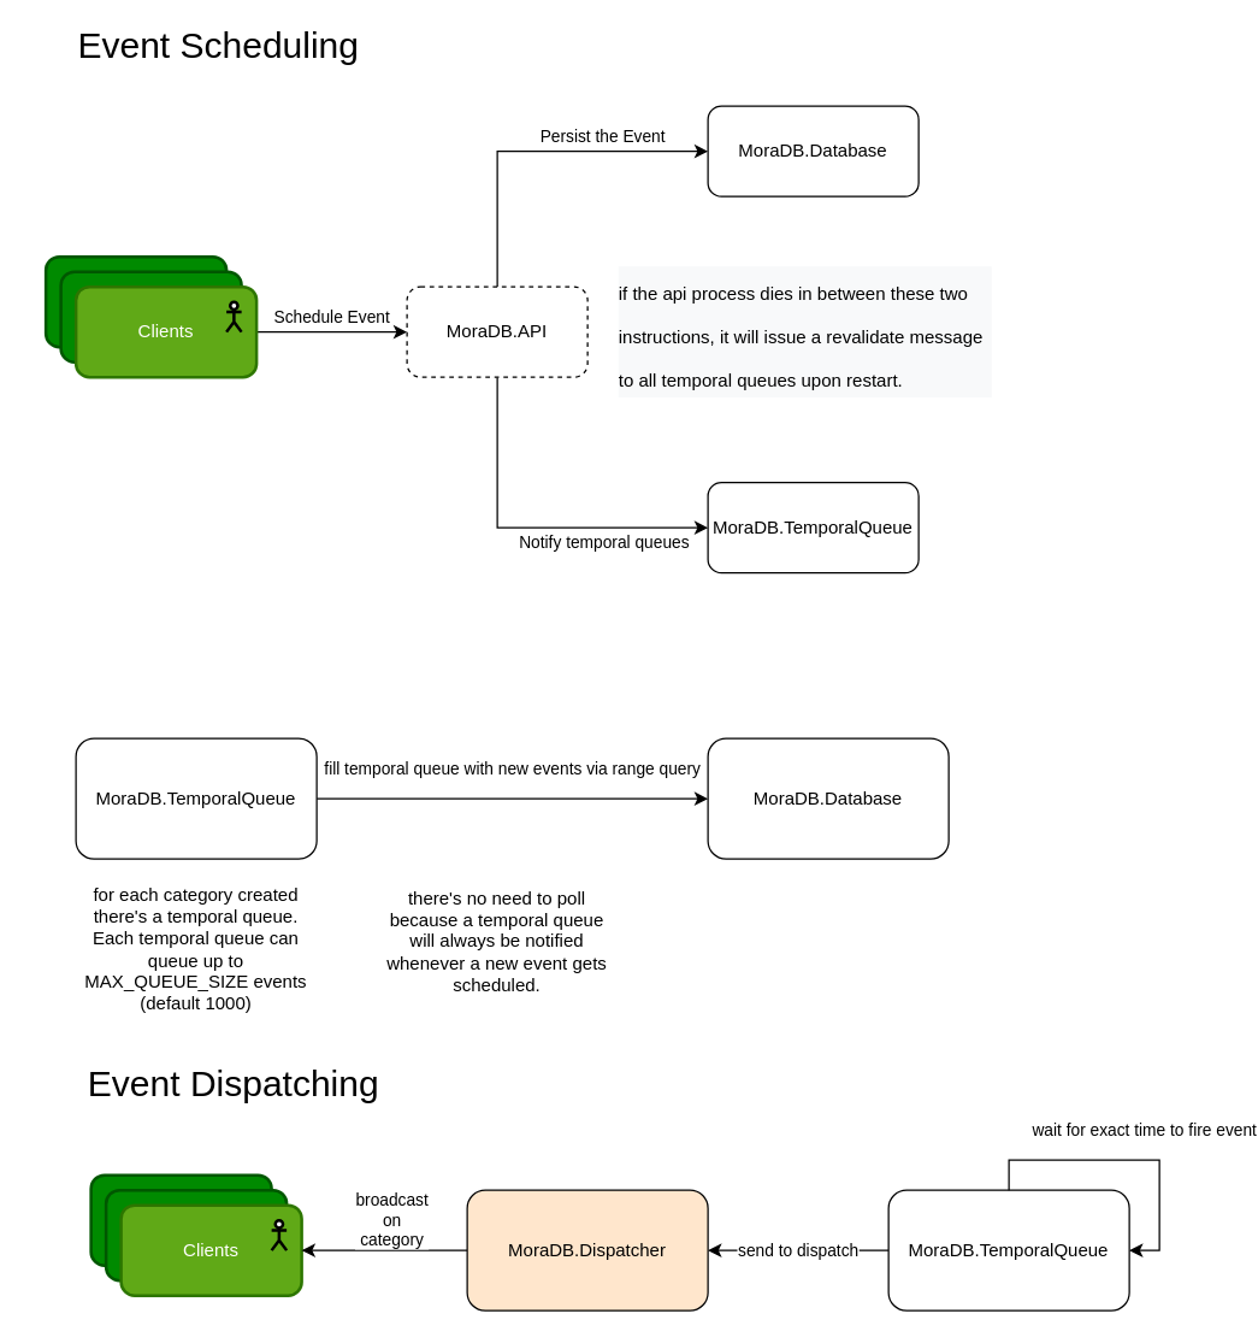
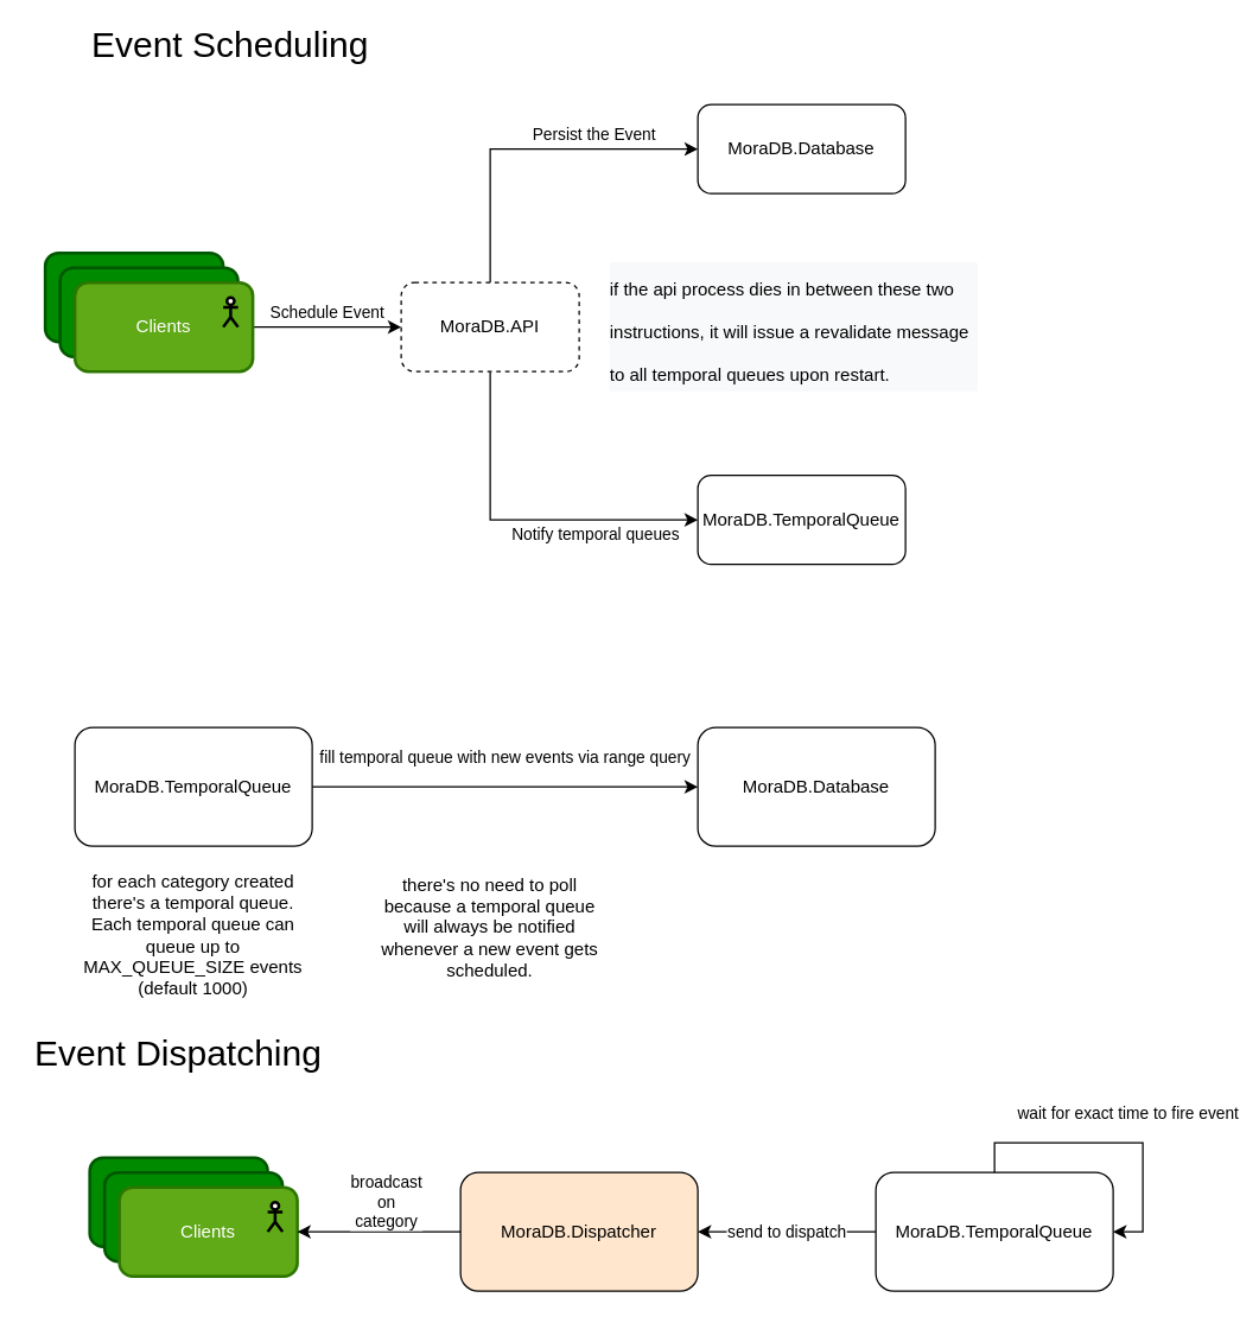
  <mxCell id="0" />
  <mxCell id="1" parent="0" />
  <mxCell id="2" value="Schedule Event" style="edgeStyle=orthogonalEdgeStyle;rounded=0;orthogonalLoop=1;jettySize=auto;html=1;entryX=0;entryY=0.5;entryDx=0;entryDy=0;" parent="1" source="21" target="5" edge="1"><mxGeometry y="10" relative="1" as="geometry"><mxPoint as="offset" /></mxGeometry></mxCell>
  <mxCell id="3" value="Persist the Event" style="edgeStyle=orthogonalEdgeStyle;rounded=0;orthogonalLoop=1;jettySize=auto;html=1;" parent="1" source="5" target="6" edge="1"><mxGeometry x="0.391" y="10" relative="1" as="geometry"><Array as="points"><mxPoint x="330" y="100" /></Array><mxPoint as="offset" /></mxGeometry></mxCell>
  <mxCell id="4" value="Notify temporal queues" style="edgeStyle=orthogonalEdgeStyle;rounded=0;orthogonalLoop=1;jettySize=auto;html=1;" parent="1" source="5" target="7" edge="1"><mxGeometry x="0.422" y="-10" relative="1" as="geometry"><Array as="points"><mxPoint x="330" y="350" /></Array><mxPoint as="offset" /></mxGeometry></mxCell>
  <mxCell id="5" value="MoraDB.API" style="rounded=1;whiteSpace=wrap;html=1;dashed=1;" parent="1" vertex="1"><mxGeometry x="270" y="190" width="120" height="60" as="geometry" /></mxCell>
  <mxCell id="6" value="MoraDB.Database" style="rounded=1;whiteSpace=wrap;html=1;" parent="1" vertex="1"><mxGeometry x="470" y="70" width="140" height="60" as="geometry" /></mxCell>
  <mxCell id="7" value="MoraDB.TemporalQueue" style="rounded=1;whiteSpace=wrap;html=1;" parent="1" vertex="1"><mxGeometry x="470" y="320" width="140" height="60" as="geometry" /></mxCell>
- <mxCell id="8" value="Event Scheduling" style="text;html=1;strokeColor=none;fillColor=none;align=center;verticalAlign=middle;whiteSpace=wrap;rounded=0;fontSize=24;" parent="1" vertex="1"><mxGeometry x="40" y="20" width="210" height="20" as="geometry" /></mxCell>
+ <mxCell id="8" value="Event Scheduling" style="text;html=1;strokeColor=none;fillColor=none;align=center;verticalAlign=middle;whiteSpace=wrap;rounded=0;fontSize=24;" parent="1" vertex="1"><mxGeometry x="50" y="20" width="210" height="20" as="geometry" /></mxCell>
  <mxCell id="9" value="MoraDB.Database" style="rounded=1;whiteSpace=wrap;html=1;" parent="1" vertex="1"><mxGeometry x="470" y="490" width="160" height="80" as="geometry" /></mxCell>
  <mxCell id="10" value="fill temporal queue with new events via range query" style="edgeStyle=orthogonalEdgeStyle;rounded=0;orthogonalLoop=1;jettySize=auto;html=1;entryX=0;entryY=0.5;entryDx=0;entryDy=0;" parent="1" source="11" target="9" edge="1"><mxGeometry y="20" relative="1" as="geometry"><mxPoint as="offset" /></mxGeometry></mxCell>
  <mxCell id="11" value="MoraDB.TemporalQueue" style="rounded=1;whiteSpace=wrap;html=1;" parent="1" vertex="1"><mxGeometry x="50" y="490" width="160" height="80" as="geometry" /></mxCell>
  <mxCell id="12" value="for each category created there's a temporal queue. Each temporal queue can queue up to MAX_QUEUE_SIZE events (default 1000)" style="text;html=1;strokeColor=none;fillColor=none;align=center;verticalAlign=middle;whiteSpace=wrap;rounded=0;" parent="1" vertex="1"><mxGeometry x="50" y="585" width="160" height="90" as="geometry" /></mxCell>
  <mxCell id="13" value="there's no need to poll because a temporal queue will always be notified whenever a new event gets scheduled." style="text;html=1;strokeColor=none;fillColor=none;align=center;verticalAlign=middle;whiteSpace=wrap;rounded=0;" parent="1" vertex="1"><mxGeometry x="250" y="580" width="160" height="90" as="geometry" /></mxCell>
  <mxCell id="14" value="send to dispatch" style="edgeStyle=orthogonalEdgeStyle;rounded=0;orthogonalLoop=1;jettySize=auto;html=1;entryX=1;entryY=0.5;entryDx=0;entryDy=0;" parent="1" source="15" target="31" edge="1"><mxGeometry relative="1" as="geometry"><mxPoint x="390" y="830" as="targetPoint" /></mxGeometry></mxCell>
  <mxCell id="15" value="MoraDB.TemporalQueue" style="rounded=1;whiteSpace=wrap;html=1;" parent="1" vertex="1"><mxGeometry x="590" y="790" width="160" height="80" as="geometry" /></mxCell>
- <mxCell id="16" value="Event Dispatching" style="text;html=1;strokeColor=none;fillColor=none;align=center;verticalAlign=middle;whiteSpace=wrap;rounded=0;fontSize=24;" parent="1" vertex="1"><mxGeometry x="50" y="710" width="210" height="20" as="geometry" /></mxCell>
+ <mxCell id="16" value="Event Dispatching" style="text;html=1;strokeColor=none;fillColor=none;align=center;verticalAlign=middle;whiteSpace=wrap;rounded=0;fontSize=24;" parent="1" vertex="1"><mxGeometry x="15" y="700" width="210" height="20" as="geometry" /></mxCell>
  <mxCell id="17" value="" style="group" parent="1" vertex="1" connectable="0"><mxGeometry x="20" y="160" width="150" height="90" as="geometry" /></mxCell>
  <mxCell id="18" value="" style="group" parent="17" vertex="1" connectable="0"><mxGeometry width="140" height="80" as="geometry" /></mxCell>
  <mxCell id="19" value="Clients" style="whiteSpace=wrap;html=1;rounded=1;fillColor=#008a00;strokeColor=#005700;fontColor=#ffffff;strokeWidth=2;" parent="18" vertex="1"><mxGeometry x="10" y="10" width="120" height="60" as="geometry" /></mxCell>
  <mxCell id="20" value="Clients" style="whiteSpace=wrap;html=1;rounded=1;fillColor=#008a00;strokeColor=#005700;fontColor=#ffffff;strokeWidth=2;" parent="18" vertex="1"><mxGeometry x="20" y="20" width="120" height="60" as="geometry" /></mxCell>
  <mxCell id="21" value="Clients" style="whiteSpace=wrap;html=1;rounded=1;fillColor=#60a917;strokeColor=#2D7600;fontColor=#ffffff;strokeWidth=2;" parent="17" vertex="1"><mxGeometry x="30" y="30" width="120" height="60" as="geometry" /></mxCell>
  <mxCell id="22" value="" style="shape=umlActor;verticalLabelPosition=bottom;verticalAlign=top;html=1;outlineConnect=0;strokeWidth=2;" parent="17" vertex="1"><mxGeometry x="130" y="40" width="10" height="20" as="geometry" /></mxCell>
  <mxCell id="23" value="" style="group" parent="1" vertex="1" connectable="0"><mxGeometry x="50" y="770" width="150" height="90" as="geometry" /></mxCell>
  <mxCell id="24" value="" style="group" parent="23" vertex="1" connectable="0"><mxGeometry width="140" height="80" as="geometry" /></mxCell>
  <mxCell id="25" value="Clients" style="whiteSpace=wrap;html=1;rounded=1;fillColor=#008a00;strokeColor=#005700;fontColor=#ffffff;strokeWidth=2;" parent="24" vertex="1"><mxGeometry x="10" y="10" width="120" height="60" as="geometry" /></mxCell>
  <mxCell id="26" value="Clients" style="whiteSpace=wrap;html=1;rounded=1;fillColor=#008a00;strokeColor=#005700;fontColor=#ffffff;strokeWidth=2;" parent="24" vertex="1"><mxGeometry x="20" y="20" width="120" height="60" as="geometry" /></mxCell>
  <mxCell id="27" value="Clients" style="whiteSpace=wrap;html=1;rounded=1;fillColor=#60a917;strokeColor=#2D7600;fontColor=#ffffff;strokeWidth=2;" parent="23" vertex="1"><mxGeometry x="30" y="30" width="120" height="60" as="geometry" /></mxCell>
  <mxCell id="28" value="" style="shape=umlActor;verticalLabelPosition=bottom;verticalAlign=top;html=1;outlineConnect=0;strokeWidth=2;" parent="23" vertex="1"><mxGeometry x="130" y="40" width="10" height="20" as="geometry" /></mxCell>
  <mxCell id="29" value="wait for exact time to fire event" style="edgeStyle=orthogonalEdgeStyle;rounded=0;orthogonalLoop=1;jettySize=auto;html=1;entryX=1;entryY=0.5;entryDx=0;entryDy=0;" parent="1" source="15" target="15" edge="1"><mxGeometry x="0.1" y="20" relative="1" as="geometry"><mxPoint as="offset" /></mxGeometry></mxCell>
  <mxCell id="30" value="broadcast &lt;br&gt;on &lt;br&gt;category" style="edgeStyle=orthogonalEdgeStyle;rounded=0;orthogonalLoop=1;jettySize=auto;html=1;entryX=1;entryY=0.5;entryDx=0;entryDy=0;" parent="1" source="31" target="27" edge="1"><mxGeometry x="-0.091" y="-20" relative="1" as="geometry"><mxPoint as="offset" /></mxGeometry></mxCell>
  <mxCell id="31" value="MoraDB.Dispatcher" style="rounded=1;whiteSpace=wrap;html=1;fillColor=#ffe6cc;" parent="1" vertex="1"><mxGeometry x="310" y="790" width="160" height="80" as="geometry" /></mxCell>
  <mxCell id="32" value="&lt;meta charset=&quot;utf-8&quot;&gt;&lt;h1 style=&quot;color: rgb(0, 0, 0); font-family: helvetica; font-style: normal; letter-spacing: normal; text-align: left; text-indent: 0px; text-transform: none; word-spacing: 0px; background-color: rgb(248, 249, 250);&quot;&gt;&lt;span style=&quot;font-size: 12px ; font-weight: 400&quot;&gt;if the api process dies in between these two instructions, it will issue a revalidate message to all temporal queues upon restart.&lt;/span&gt;&lt;/h1&gt;" style="text;html=1;strokeColor=none;fillColor=none;align=center;verticalAlign=middle;whiteSpace=wrap;rounded=0;" vertex="1" parent="1"><mxGeometry x="410" y="160" width="250" height="120" as="geometry" /></mxCell>
